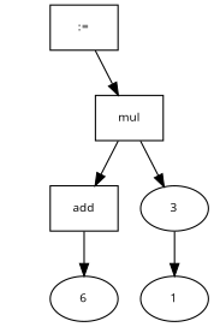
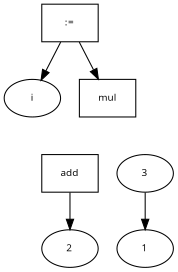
  digraph {
    fontname="Open Sans"
    fontsize=10
    node [fontname="Open Sans" fontsize=10 shape=ellipse]
    edge [fontname="Open Sans" fontsize=10]
    n1 [label=":=" shape=box]
+   n2 [label=i]
    n3 [label=mul shape=box]
    n4 [label=add shape=box]
    n5 [label=3]
-   n6 [label=6]
+   n6 [label=2]
    n7 [label=1]
+   n1 -> n2
    n1 -> n3
-   n3 -> n4
-   n3 -> n5
    n4 -> n6
    n5 -> n7
  }
